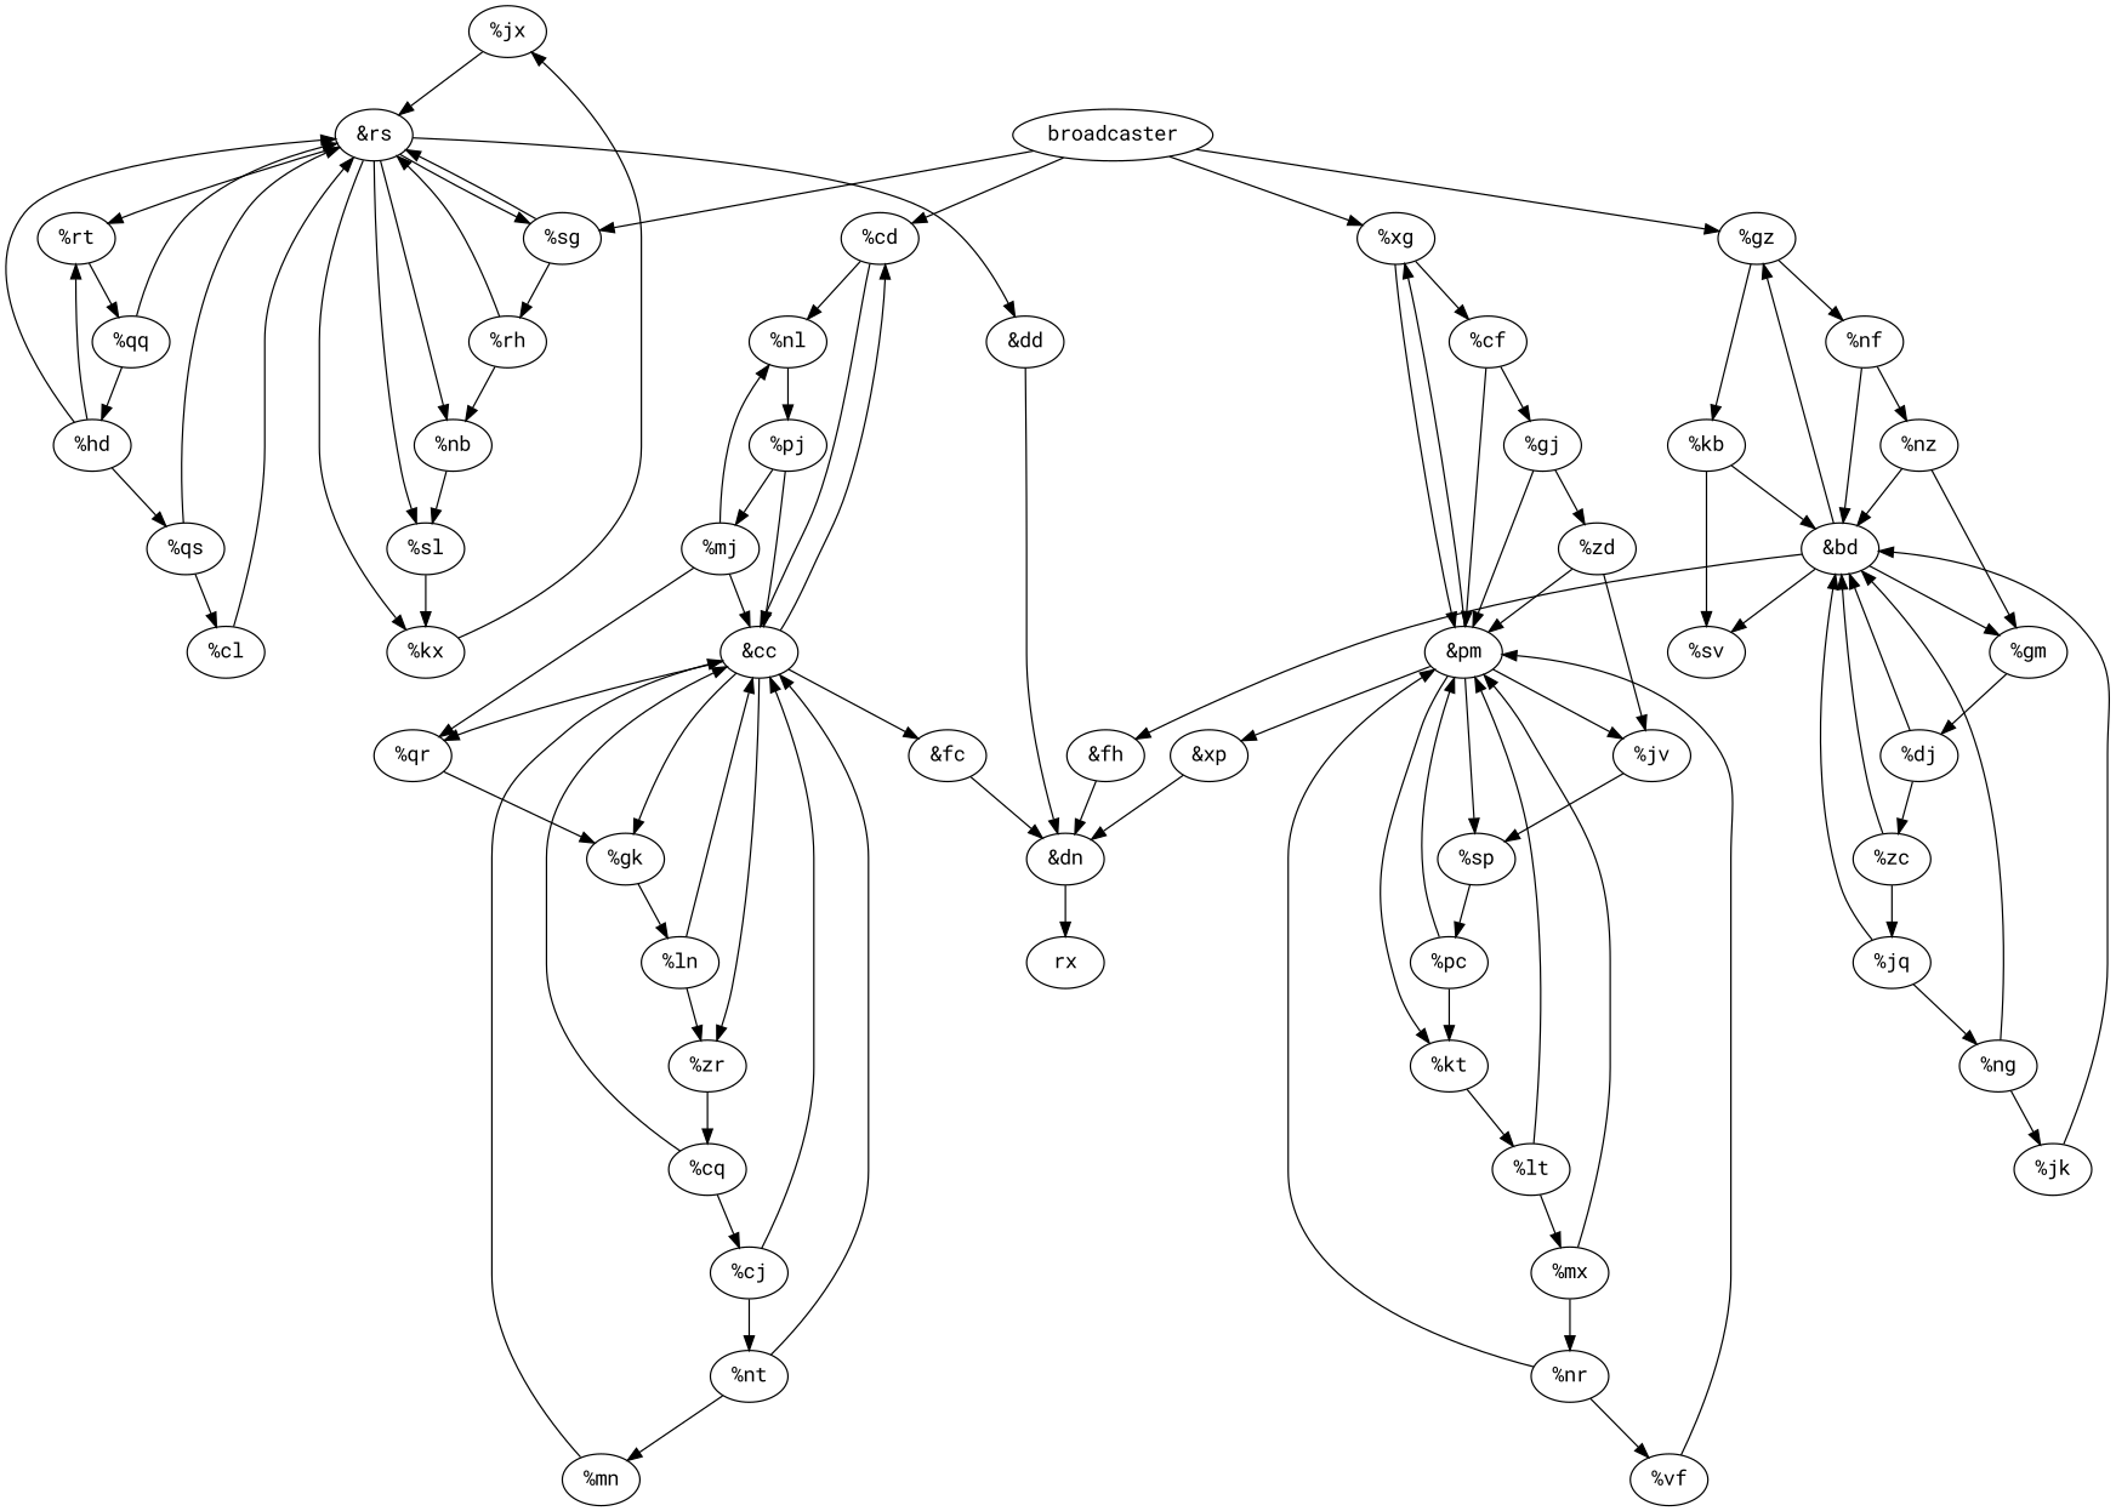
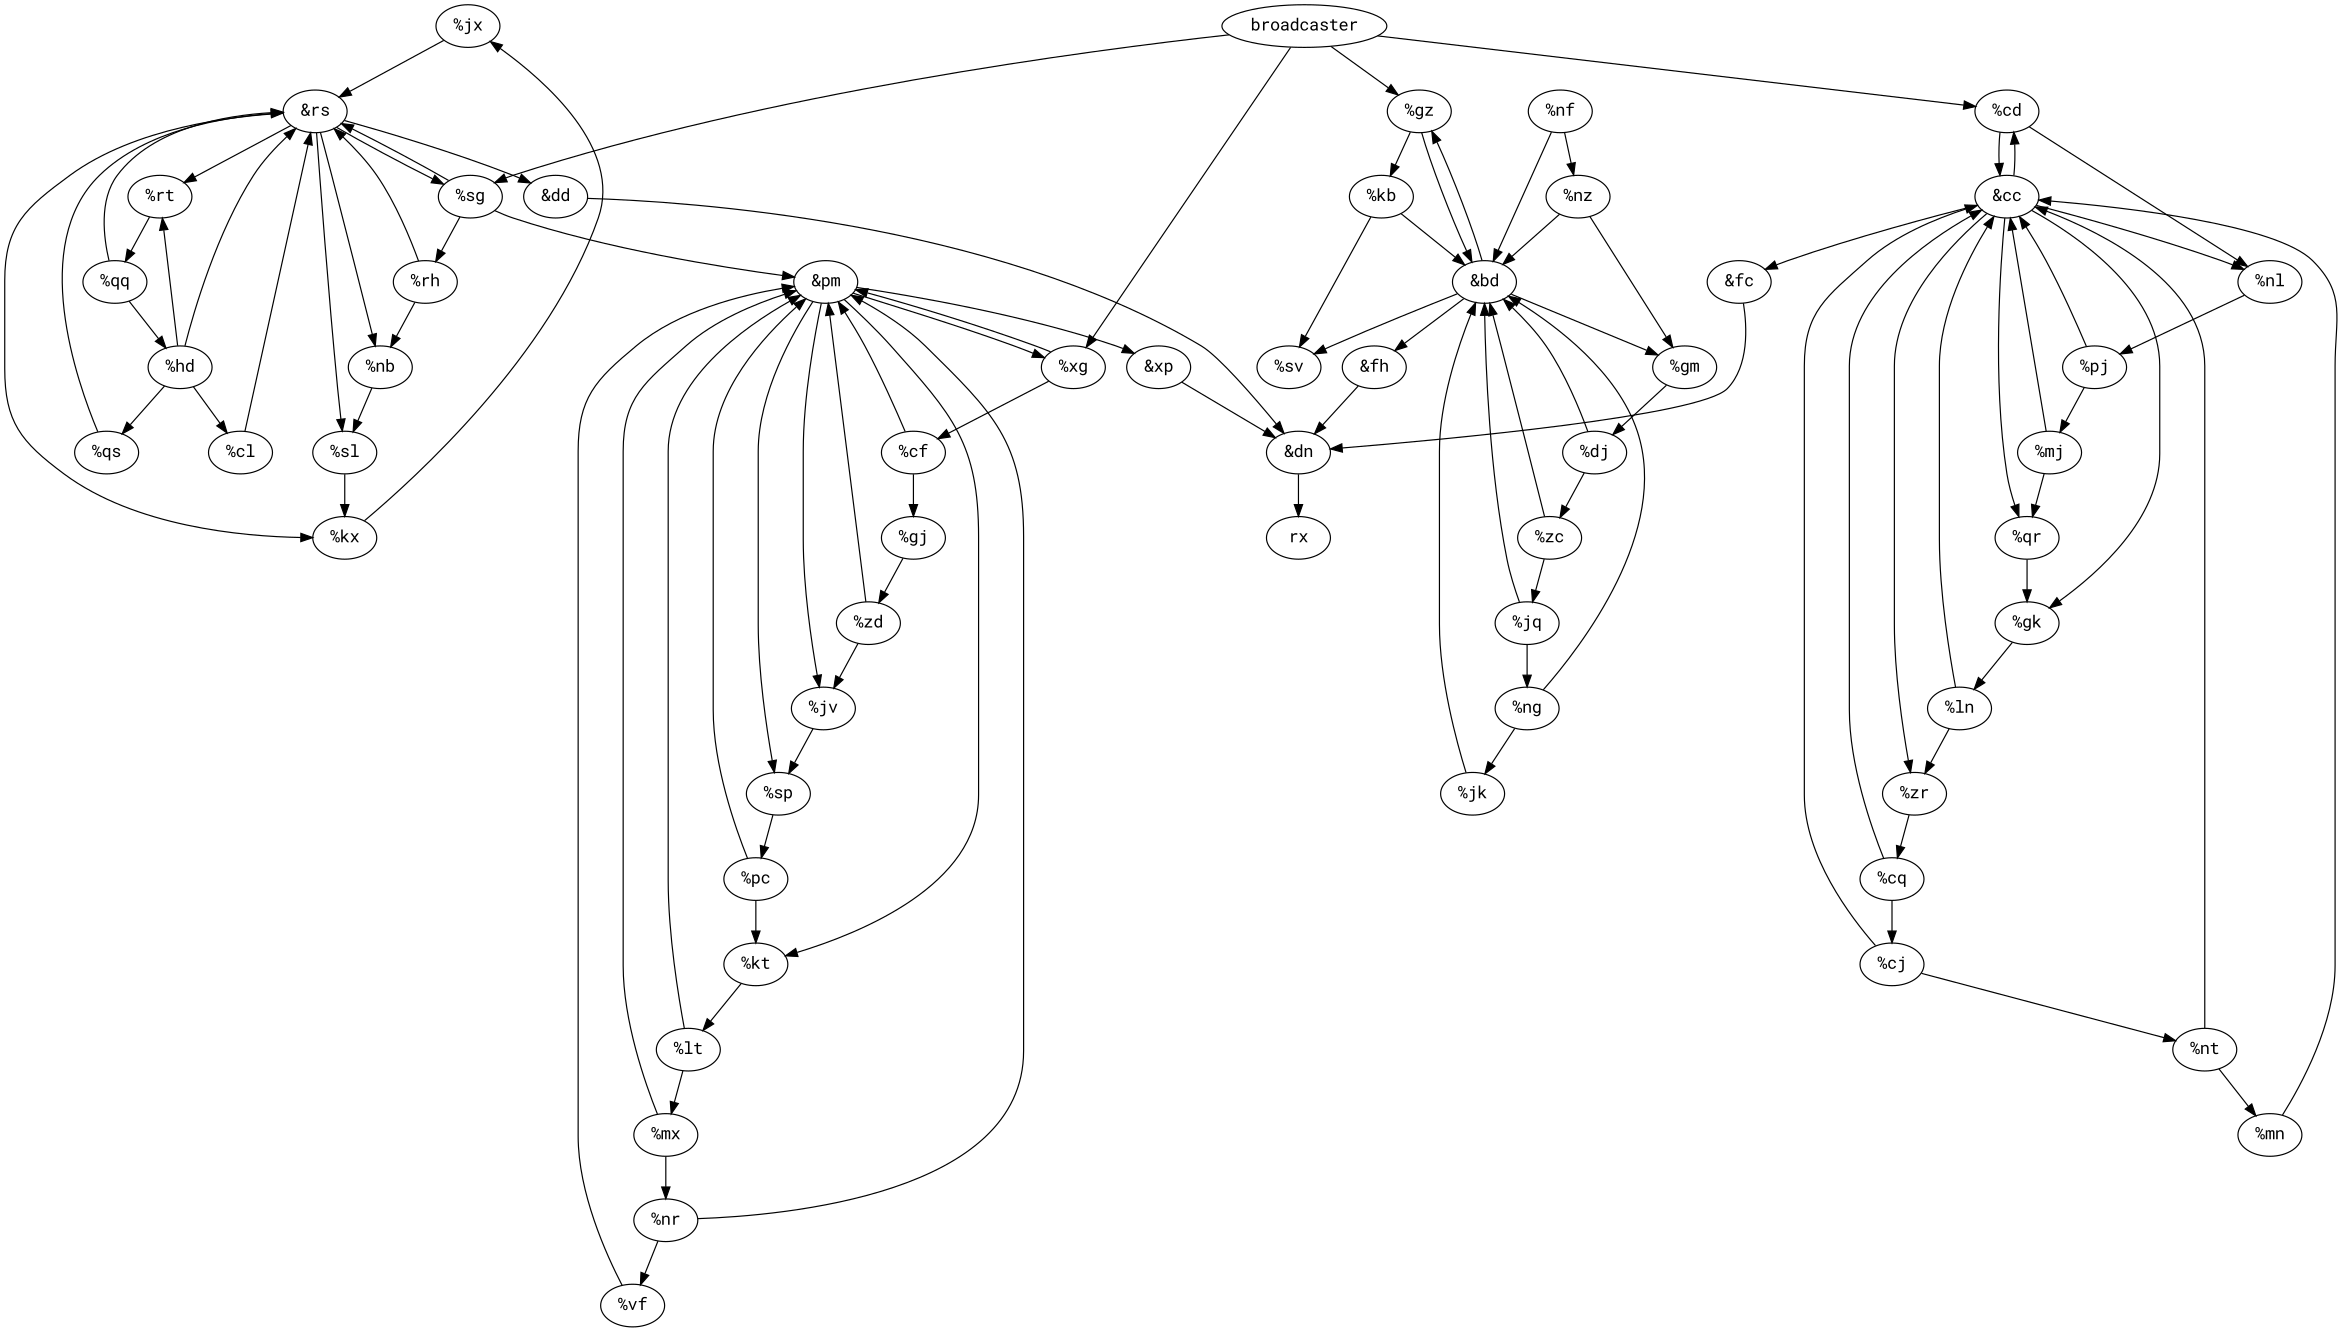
  digraph {
    fontname="Roboto Mono"
    node [fontname="Roboto Mono"]
    edge [fontname="Roboto Mono"]
    n1 [label="%jx"]
    n2 [label="&rs"]
    n3 [label="%rt"]
    n4 [label="%qq"]
    n5 [label="%sg"]
    n6 [label="&dd"]
    n7 [label="%nb"]
    n8 [label="%sl"]
    n9 [label="%kx"]
    n10 [label="%hd"]
    n11 [label="%rh"]
    n12 [label="&dn"]
    n13 [label="&cc"]
    n14 [label="%cd"]
    n15 [label="&fc"]
    n16 [label="%qr"]
    n17 [label="%nl"]
    n18 [label="%gk"]
    n19 [label="%zr"]
    n20 [label="%pj"]
    n21 [label="%ln"]
    n22 [label="%cq"]
    rx
    n24 [label="%mj"]
    n25 [label="%cj"]
    n26 [label="%qs"]
    n27 [label="%cl"]
    n28 [label="%nt"]
    n29 [label="%mx"]
    n30 [label="%nr"]
    n31 [label="&pm"]
    n32 [label="%vf"]
    n33 [label="%jv"]
    n34 [label="%sp"]
    n35 [label="%kt"]
    n36 [label="%xg"]
    n37 [label="&xp"]
    n38 [label="%pc"]
    n39 [label="%lt"]
    n40 [label="%cf"]
    n41 [label="%mn"]
    n42 [label="%dj"]
    n43 [label="&bd"]
    n44 [label="%zc"]
    n45 [label="%gz"]
    n46 [label="%gm"]
    n47 [label="&fh"]
    n48 [label="%sv"]
    n49 [label="%jq"]
    n50 [label="%kb"]
    n51 [label="%ng"]
    n52 [label=broadcaster]
    n53 [label="%gj"]
    n54 [label="%nf"]
    n55 [label="%nz"]
    n56 [label="%jk"]
    n57 [label="%zd"]
    n1 -> n2
    n2 -> n3
    n2 -> n5
    n2 -> n6
    n2 -> n7
    n2 -> n8
    n2 -> n9
    n3 -> n4
    n4 -> n2
    n4 -> n10
    n5 -> n2
    n5 -> n11
    n6 -> n12
    n7 -> n8
    n8 -> n9
    n9 -> n1
    n10 -> n2
    n10 -> n3
    n10 -> n26
    n11 -> n2
    n11 -> n7
    n12 -> rx
    n13 -> n14
    n13 -> n15
    n13 -> n16
-   n24 -> n17
+   n13 -> n17
    n13 -> n18
    n13 -> n19
    n14 -> n13
    n14 -> n17
    n15 -> n12
    n16 -> n18
    n17 -> n20
    n18 -> n21
    n19 -> n22
    n20 -> n13
    n20 -> n24
    n21 -> n13
    n21 -> n19
    n22 -> n13
    n22 -> n25
    n24 -> n13
    n24 -> n16
    n25 -> n13
    n25 -> n28
    n26 -> n2
-   n26 -> n27
+   n10 -> n27
    n27 -> n2
    n28 -> n13
    n28 -> n41
    n29 -> n30
    n29 -> n31
    n30 -> n31
    n30 -> n32
    n31 -> n33
    n31 -> n34
    n31 -> n35
    n31 -> n36
    n31 -> n37
    n32 -> n31
    n33 -> n34
    n34 -> n38
    n35 -> n39
    n36 -> n31
    n36 -> n40
    n37 -> n12
    n38 -> n31
    n38 -> n35
    n39 -> n29
    n39 -> n31
    n40 -> n31
    n40 -> n53
    n41 -> n13
    n42 -> n43
    n42 -> n44
    n43 -> n45
    n43 -> n46
    n43 -> n47
    n43 -> n48
    n44 -> n43
    n44 -> n49
-   n45 -> n54
+   n45 -> n43
    n45 -> n50
    n46 -> n42
    n47 -> n12
    n49 -> n43
    n49 -> n51
    n50 -> n43
    n50 -> n48
    n51 -> n43
    n51 -> n56
    n52 -> n5
    n52 -> n14
    n52 -> n36
    n52 -> n45
-   n53 -> n31
+   n5 -> n31
    n53 -> n57
    n54 -> n43
    n54 -> n55
    n55 -> n43
    n55 -> n46
    n56 -> n43
    n57 -> n31
    n57 -> n33
  }
